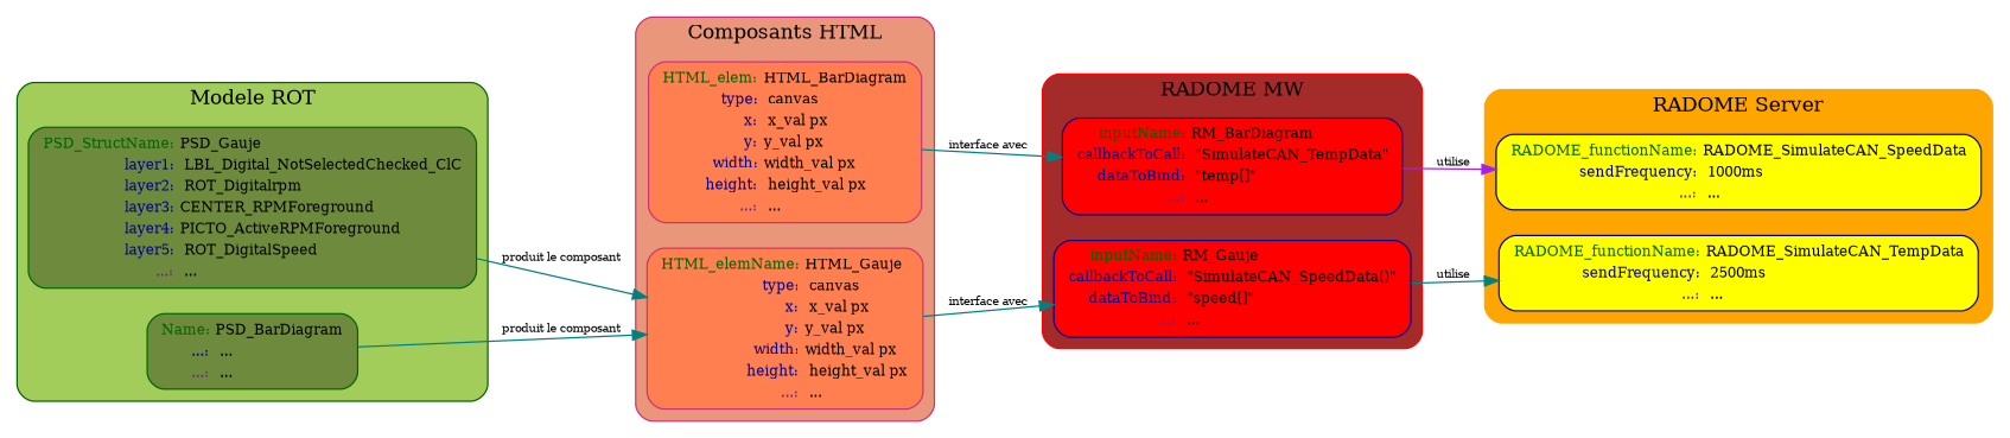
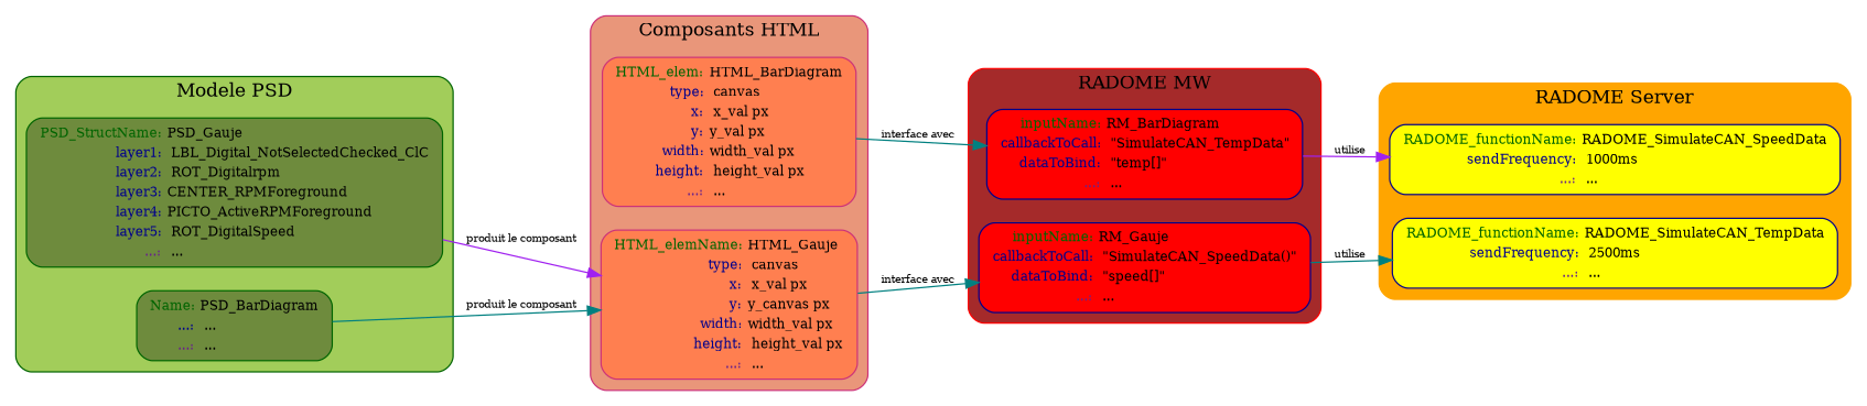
  digraph {
    bgcolor=white
    rankdir=LR
    node [color=blue4 fillcolor=darkolivegreen4 fontsize=10 shape=box style="rounded,filled"]
    edge [color=teal fontsize=8]
    n1 [color=darkgreen label=<<TABLE BORDER="0" CELLBORDER="0" CELLSPACING="0"> <TR><TD ALIGN="right" ><FONT COLOR="darkgreen">PSD_StructName:</FONT></TD><TD ALIGN="left" >PSD_Gauje</TD></TR> <TR><TD ALIGN="right" ><FONT COLOR="blue4">layer1:</FONT></TD><TD ALIGN="left" > 	LBL_Digital_NotSelectedChecked_ClC	</TD></TR> <TR><TD ALIGN="right" ><FONT COLOR="blue4">layer2:</FONT></TD><TD ALIGN="left" > 	ROT_Digitalrpm	</TD></TR> <TR><TD ALIGN="right" ><FONT COLOR="blue4">layer3:</FONT></TD><TD ALIGN="left" >	CENTER_RPMForeground	</TD></TR> <TR><TD ALIGN="right" ><FONT COLOR="blue4">layer4:</FONT></TD><TD ALIGN="left" >	PICTO_ActiveRPMForeground</TD></TR> <TR><TD ALIGN="right" ><FONT COLOR="blue4">layer5:</FONT></TD><TD ALIGN="left" > ROT_DigitalSpeed</TD></TR> <TR><TD ALIGN="right" ><FONT COLOR="darkorchid4">...:</FONT></TD><TD ALIGN="left" > ...</TD></TR> </TABLE>>]
    n2 [color=darkgreen label=<<TABLE BORDER="0" CELLBORDER="0" CELLSPACING="0"> <TR><TD ALIGN="right" ><FONT COLOR="darkgreen">Name:</FONT></TD><TD ALIGN="left" >PSD_BarDiagram</TD></TR> <TR><TD ALIGN="right" ><FONT COLOR="blue4">...:</FONT></TD><TD ALIGN="left" > ...</TD></TR> <TR><TD ALIGN="right" ><FONT COLOR="darkorchid4">...:</FONT></TD><TD ALIGN="left" > ...</TD></TR> </TABLE>>]
    n3 [color=violetred3 fillcolor=coral label=<<TABLE BORDER="0" CELLBORDER="0" CELLSPACING="0"> <TR><TD ALIGN="right" ><FONT COLOR="darkgreen">HTML_elem:</FONT></TD><TD ALIGN="left" >HTML_BarDiagram</TD></TR> <TR><TD ALIGN="right" ><FONT COLOR="blue4">type:</FONT></TD><TD ALIGN="left" > 	canvas	</TD></TR> <TR><TD ALIGN="right" ><FONT COLOR="blue4">x:</FONT></TD><TD ALIGN="left" > 	x_val px	</TD></TR> <TR><TD ALIGN="right" ><FONT COLOR="blue4">y:</FONT></TD><TD ALIGN="left" >	y_val px	</TD></TR> <TR><TD ALIGN="right" ><FONT COLOR="blue4">width:</FONT></TD><TD ALIGN="left" >	width_val px</TD></TR> <TR><TD ALIGN="right" ><FONT COLOR="blue4">height:</FONT></TD><TD ALIGN="left" > height_val px</TD></TR> <TR><TD ALIGN="right" ><FONT COLOR="darkorchid4">...:</FONT></TD><TD ALIGN="left" > ...</TD></TR> </TABLE>>]
-   n4 [color=violetred3 fillcolor=coral label=<<TABLE BORDER="0" CELLBORDER="0" CELLSPACING="0"> <TR><TD ALIGN="right" ><FONT COLOR="darkgreen">HTML_elemName:</FONT></TD><TD ALIGN="left" >HTML_Gauje</TD></TR> <TR><TD ALIGN="right" ><FONT COLOR="blue4">type:</FONT></TD><TD ALIGN="left" > 	canvas	</TD></TR> <TR><TD ALIGN="right" ><FONT COLOR="blue4">x:</FONT></TD><TD ALIGN="left" > 	x_val px	</TD></TR> <TR><TD ALIGN="right" ><FONT COLOR="blue4">y:</FONT></TD><TD ALIGN="left" >	y_val px	</TD></TR> <TR><TD ALIGN="right" ><FONT COLOR="blue4">width:</FONT></TD><TD ALIGN="left" >	width_val px</TD></TR> <TR><TD ALIGN="right" ><FONT COLOR="blue4">height:</FONT></TD><TD ALIGN="left" > height_val px</TD></TR> <TR><TD ALIGN="right" ><FONT COLOR="darkorchid4">...:</FONT></TD><TD ALIGN="left" > ...</TD></TR> </TABLE>>]
+   n4 [color=violetred3 fillcolor=coral label=<<TABLE BORDER="0" CELLBORDER="0" CELLSPACING="0"> <TR><TD ALIGN="right" ><FONT COLOR="darkgreen">HTML_elemName:</FONT></TD><TD ALIGN="left" >HTML_Gauje</TD></TR> <TR><TD ALIGN="right" ><FONT COLOR="blue4">type:</FONT></TD><TD ALIGN="left" > 	canvas	</TD></TR> <TR><TD ALIGN="right" ><FONT COLOR="blue4">x:</FONT></TD><TD ALIGN="left" > 	x_val px	</TD></TR> <TR><TD ALIGN="right" ><FONT COLOR="blue4">y:</FONT></TD><TD ALIGN="left" >	y_canvas px	</TD></TR> <TR><TD ALIGN="right" ><FONT COLOR="blue4">width:</FONT></TD><TD ALIGN="left" >	width_val px</TD></TR> <TR><TD ALIGN="right" ><FONT COLOR="blue4">height:</FONT></TD><TD ALIGN="left" > height_val px</TD></TR> <TR><TD ALIGN="right" ><FONT COLOR="darkorchid4">...:</FONT></TD><TD ALIGN="left" > ...</TD></TR> </TABLE>>]
    n5 [fillcolor=red label=<<TABLE BORDER="0" CELLBORDER="0" CELLSPACING="0"> <TR><TD ALIGN="right" ><FONT COLOR="darkgreen">inputName:</FONT></TD><TD ALIGN="left" >RM_Gauje</TD></TR> <TR><TD ALIGN="right" ><FONT COLOR="blue4">callbackToCall:</FONT></TD><TD ALIGN="left" > 	"SimulateCAN_SpeedData()"	</TD></TR> <TR><TD ALIGN="right" ><FONT COLOR="blue4">dataToBind:</FONT></TD><TD ALIGN="left" > 	"speed[]"	</TD></TR> <TR><TD ALIGN="right" ><FONT COLOR="darkorchid4">...:</FONT></TD><TD ALIGN="left" > ...</TD></TR>  </TABLE>>]
    n6 [fillcolor=red label=<<TABLE BORDER="0" CELLBORDER="0" CELLSPACING="0"> <TR><TD ALIGN="right" ><FONT COLOR="darkgreen">inputName:</FONT></TD><TD ALIGN="left" >RM_BarDiagram</TD></TR> <TR><TD ALIGN="right" ><FONT COLOR="blue4">callbackToCall:</FONT></TD><TD ALIGN="left" > 	"SimulateCAN_TempData"	</TD></TR> <TR><TD ALIGN="right" ><FONT COLOR="blue4">dataToBind:</FONT></TD><TD ALIGN="left" > 	"temp[]"	</TD></TR> <TR><TD ALIGN="right" ><FONT COLOR="darkorchid4">...:</FONT></TD><TD ALIGN="left" > ...</TD></TR>  </TABLE>>]
    n7 [fillcolor=yellow label=<<TABLE BORDER="0" CELLBORDER="0" CELLSPACING="0"> <TR><TD ALIGN="right" ><FONT COLOR="darkgreen">RADOME_functionName:</FONT></TD><TD ALIGN="left" >RADOME_SimulateCAN_SpeedData</TD></TR> <TR><TD ALIGN="right" ><FONT COLOR="blue4">sendFrequency:</FONT></TD><TD ALIGN="left" > 	1000ms	</TD></TR> <TR><TD ALIGN="right" ><FONT COLOR="darkorchid4">...:</FONT></TD><TD ALIGN="left" > ...</TD></TR>  </TABLE>>]
    n8 [fillcolor=yellow label=<<TABLE BORDER="0" CELLBORDER="0" CELLSPACING="0"> <TR><TD ALIGN="right" ><FONT COLOR="darkgreen">RADOME_functionName:</FONT></TD><TD ALIGN="left" >RADOME_SimulateCAN_TempData</TD></TR> <TR><TD ALIGN="right" ><FONT COLOR="blue4">sendFrequency:</FONT></TD><TD ALIGN="left" > 	2500ms	</TD></TR> <TR><TD ALIGN="right" ><FONT COLOR="darkorchid4">...:</FONT></TD><TD ALIGN="left" > ...</TD></TR>  </TABLE>>]
    subgraph cluster_1 {
      color=darkgreen
      fillcolor=darkolivegreen3
-     label="Modele ROT"
+     label="Modele PSD"
      style="rounded, filled"
      n1
      n2
    }
    subgraph cluster_2 {
      color=violetred3
      fillcolor=darksalmon
      label="Composants HTML"
      style="rounded, filled"
      n3
      n4
    }
    subgraph cluster_3 {
      color=red
      fillcolor=brown
      label="RADOME MW"
      style="rounded, filled"
      n5
      n6
    }
    subgraph cluster_4 {
      color=orange
      fillcolor=orange
      label="RADOME Server"
      style="rounded, filled"
      n7
      n8
    }
-   n1 -> n4 [label="produit le composant"]
+   n1 -> n4 [color=purple label="produit le composant"]
    n2 -> n4 [label="produit le composant"]
    n3 -> n6 [label="interface avec"]
    n4 -> n5 [label="interface avec"]
    n5 -> n8 [label=utilise]
    n6 -> n7 [color=purple label=utilise]
  }
